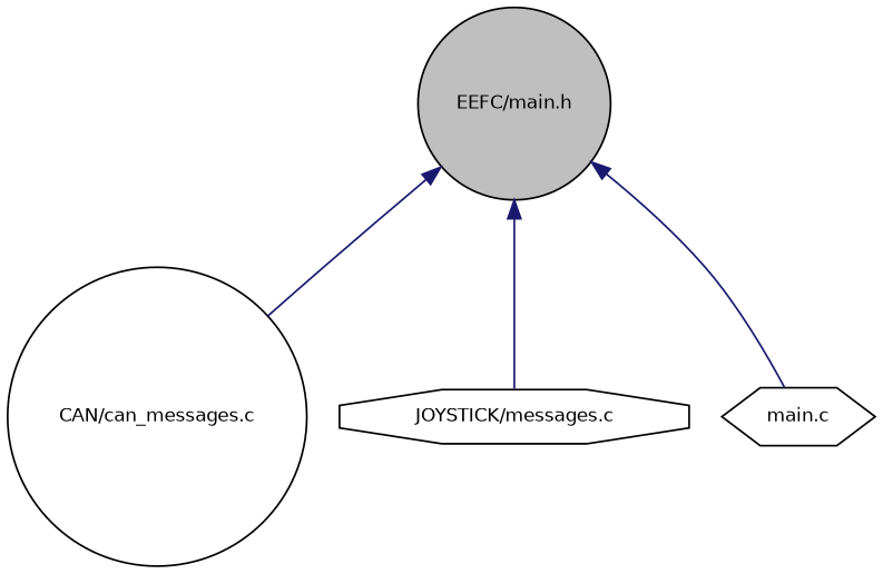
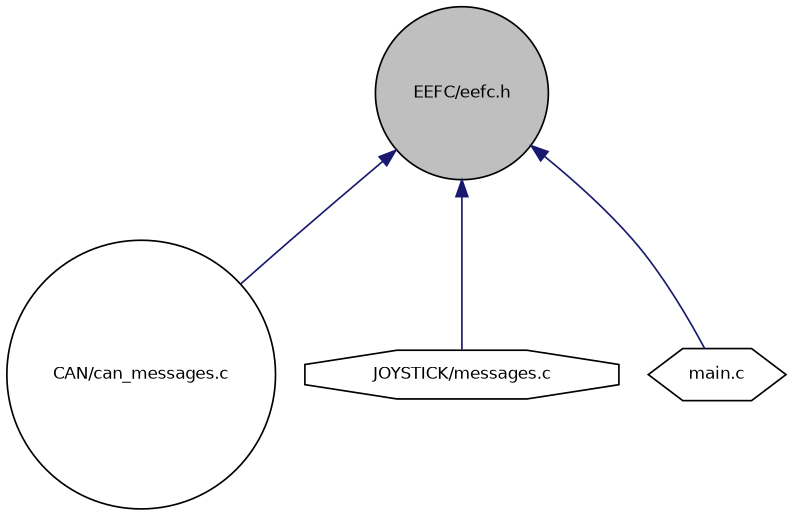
  digraph {
    node [color=black fillcolor=white fontname=Helvetica fontsize=10 shape=circle style=filled]
    edge [color=midnightblue dir=back fontname=Helvetica fontsize=10 labelfontname=Helvetica labelfontsize=10 style=solid]
-   n1 [fillcolor=grey75 fontcolor=black height=0.2 label="EEFC/main.h" width=0.4]
+   n1 [fillcolor=grey75 fontcolor=black height=0.2 label="EEFC/eefc.h" width=0.4]
    n2 [height=0.2 label="CAN/can_messages.c" width=0.4]
    n3 [height=0.2 label="JOYSTICK/messages.c" shape=octagon width=0.4]
    n4 [height=0.2 label="main.c" shape=hexagon width=0.4]
    n1 -> n2
    n1 -> n3
    n1 -> n4
  }
